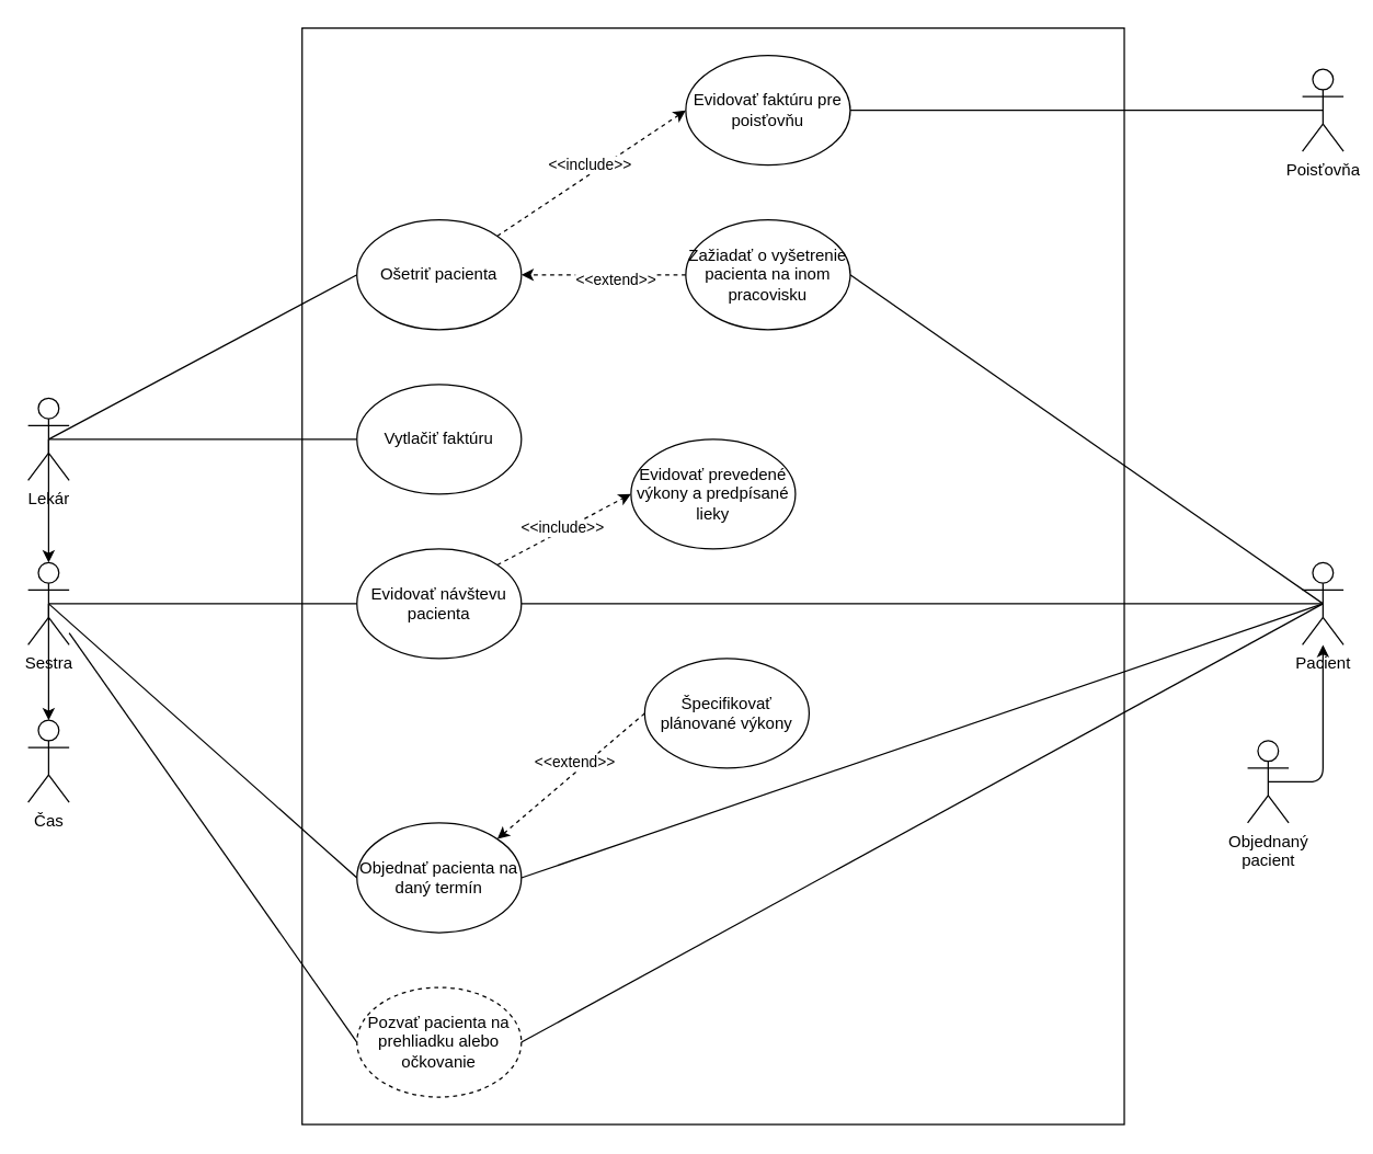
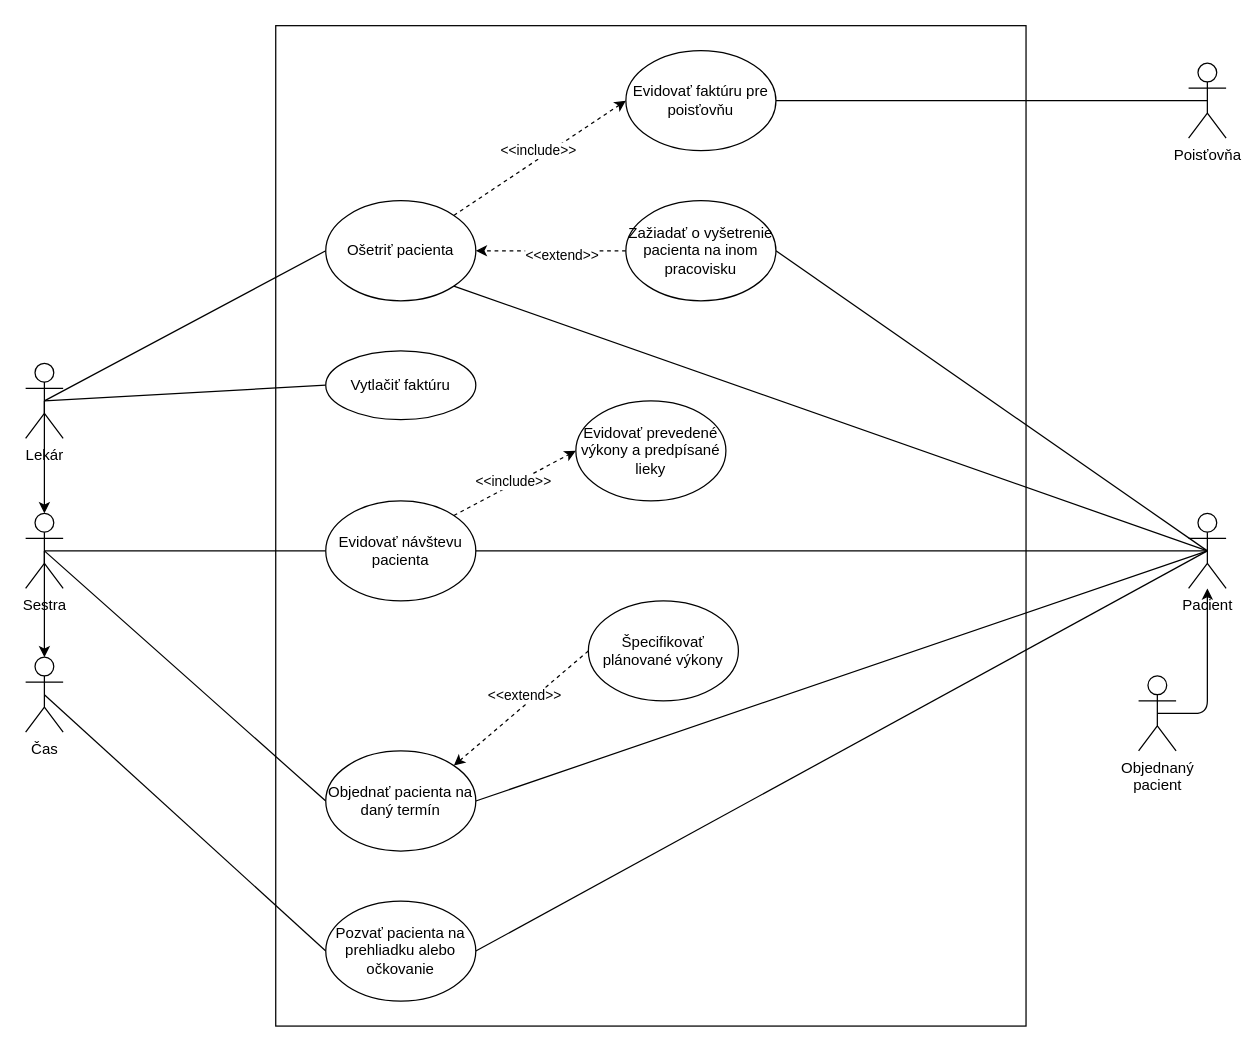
  <mxCell id="0" />
  <mxCell id="1" parent="0" />
  <mxCell id="2" value="" style="rounded=0;whiteSpace=wrap;html=1;" vertex="1" parent="1"><mxGeometry x="220" y="20" width="600" height="800" as="geometry" /></mxCell>
  <mxCell id="3" style="rounded=0;orthogonalLoop=1;jettySize=auto;html=1;exitX=0.5;exitY=0.5;exitDx=0;exitDy=0;exitPerimeter=0;entryX=0;entryY=0.5;entryDx=0;entryDy=0;endArrow=none;endFill=0;" edge="1" parent="1" source="6" target="27"><mxGeometry relative="1" as="geometry" /></mxCell>
  <mxCell id="4" style="edgeStyle=orthogonalEdgeStyle;rounded=1;orthogonalLoop=1;jettySize=auto;html=1;exitX=0.5;exitY=0.5;exitDx=0;exitDy=0;exitPerimeter=0;entryX=0.5;entryY=0;entryDx=0;entryDy=0;entryPerimeter=0;endArrow=classic;endFill=1;strokeWidth=1;" edge="1" parent="1" source="6" target="10"><mxGeometry relative="1" as="geometry" /></mxCell>
  <mxCell id="5" style="edgeStyle=none;rounded=0;orthogonalLoop=1;jettySize=auto;html=1;exitX=0.5;exitY=0.5;exitDx=0;exitDy=0;exitPerimeter=0;entryX=0;entryY=0.5;entryDx=0;entryDy=0;startArrow=none;startFill=0;endArrow=none;endFill=0;strokeWidth=1;" edge="1" parent="1" source="6" target="20"><mxGeometry relative="1" as="geometry" /></mxCell>
  <mxCell id="6" value="Lekár" style="shape=umlActor;verticalLabelPosition=bottom;verticalAlign=top;html=1;outlineConnect=0;" vertex="1" parent="1"><mxGeometry x="20" y="290" width="30" height="60" as="geometry" /></mxCell>
  <mxCell id="7" style="orthogonalLoop=1;jettySize=auto;html=1;exitX=0.5;exitY=0.5;exitDx=0;exitDy=0;exitPerimeter=0;entryX=0;entryY=0.5;entryDx=0;entryDy=0;rounded=1;endArrow=none;endFill=0;" edge="1" parent="1" source="10" target="15"><mxGeometry relative="1" as="geometry" /></mxCell>
  <mxCell id="8" style="rounded=1;orthogonalLoop=1;jettySize=auto;html=1;exitX=0.5;exitY=0.5;exitDx=0;exitDy=0;exitPerimeter=0;entryX=0;entryY=0.5;entryDx=0;entryDy=0;strokeWidth=1;endArrow=none;endFill=0;" edge="1" parent="1" source="10" target="11"><mxGeometry relative="1" as="geometry" /></mxCell>
  <mxCell id="9" style="edgeStyle=none;rounded=0;orthogonalLoop=1;jettySize=auto;html=1;exitX=0.5;exitY=0.5;exitDx=0;exitDy=0;exitPerimeter=0;entryX=0.5;entryY=0;entryDx=0;entryDy=0;entryPerimeter=0;startArrow=none;startFill=0;endArrow=classic;endFill=1;strokeWidth=1;" edge="1" parent="1" source="10" target="30"><mxGeometry relative="1" as="geometry" /></mxCell>
  <mxCell id="10" value="Sestra" style="shape=umlActor;verticalLabelPosition=bottom;verticalAlign=top;html=1;outlineConnect=0;" vertex="1" parent="1"><mxGeometry x="20" y="410" width="30" height="60" as="geometry" /></mxCell>
  <mxCell id="11" value="Objednať pacienta na daný termín" style="ellipse;whiteSpace=wrap;html=1;" vertex="1" parent="1"><mxGeometry x="260" y="600" width="120" height="80" as="geometry" /></mxCell>
  <mxCell id="12" value="Špecifikovať plánované výkony" style="ellipse;whiteSpace=wrap;html=1;" vertex="1" parent="1"><mxGeometry x="470" y="480" width="120" height="80" as="geometry" /></mxCell>
  <mxCell id="13" style="edgeStyle=none;rounded=0;orthogonalLoop=1;jettySize=auto;html=1;exitX=0;exitY=0.5;exitDx=0;exitDy=0;startArrow=none;startFill=0;endArrow=classic;endFill=1;strokeWidth=1;dashed=1;entryX=1;entryY=0;entryDx=0;entryDy=0;" edge="1" parent="1" source="12" target="11"><mxGeometry relative="1" as="geometry" /></mxCell>
  <mxCell id="14" value="&amp;lt;&amp;lt;extend&amp;gt;&amp;gt;" style="edgeLabel;html=1;align=center;verticalAlign=middle;resizable=0;points=[];" vertex="1" connectable="0" parent="13"><mxGeometry x="-0.213" y="-1" relative="1" as="geometry"><mxPoint x="-8.17" as="offset" /></mxGeometry></mxCell>
  <mxCell id="15" value="Evidovať návštevu pacienta" style="ellipse;whiteSpace=wrap;html=1;" vertex="1" parent="1"><mxGeometry x="260" y="400" width="120" height="80" as="geometry" /></mxCell>
  <mxCell id="16" value="Evidovať prevedené výkony a predpísané lieky" style="ellipse;whiteSpace=wrap;html=1;" vertex="1" parent="1"><mxGeometry x="460" y="320" width="120" height="80" as="geometry" /></mxCell>
- <mxCell id="17" style="edgeStyle=none;rounded=0;orthogonalLoop=1;jettySize=auto;html=1;exitX=0;exitY=0.5;exitDx=0;exitDy=0;startArrow=none;startFill=0;endArrow=none;endFill=0;strokeWidth=1;" edge="1" parent="1" source="18" target="10"><mxGeometry relative="1" as="geometry" /></mxCell>
- <mxCell id="18" value="Pozvať pacienta na prehliadku alebo očkovanie" style="ellipse;whiteSpace=wrap;html=1;dashed=1;" vertex="1" parent="1"><mxGeometry x="260" y="720" width="120" height="80" as="geometry" /></mxCell>
+ <mxCell id="17" style="edgeStyle=none;rounded=0;orthogonalLoop=1;jettySize=auto;html=1;exitX=0;exitY=0.5;exitDx=0;exitDy=0;entryX=0.5;entryY=0.5;entryDx=0;entryDy=0;entryPerimeter=0;startArrow=none;startFill=0;endArrow=none;endFill=0;strokeWidth=1;" edge="1" parent="1" source="18" target="30"><mxGeometry relative="1" as="geometry" /></mxCell>
+ <mxCell id="18" value="Pozvať pacienta na prehliadku alebo očkovanie" style="ellipse;whiteSpace=wrap;html=1;" vertex="1" parent="1"><mxGeometry x="260" y="720" width="120" height="80" as="geometry" /></mxCell>
  <mxCell id="19" value="Evidovať faktúru pre poisťovňu" style="ellipse;whiteSpace=wrap;html=1;" vertex="1" parent="1"><mxGeometry x="500" y="40" width="120" height="80" as="geometry" /></mxCell>
- <mxCell id="20" value="Vytlačiť faktúru" style="ellipse;whiteSpace=wrap;html=1;" vertex="1" parent="1"><mxGeometry x="260" y="280" width="120" height="80" as="geometry" /></mxCell>
+ <mxCell id="20" value="Vytlačiť faktúru" style="ellipse;whiteSpace=wrap;html=1;" vertex="1" parent="1"><mxGeometry x="260" y="280" width="120" height="55" as="geometry" /></mxCell>
  <mxCell id="21" style="rounded=1;orthogonalLoop=1;jettySize=auto;html=1;exitX=0;exitY=0.5;exitDx=0;exitDy=0;entryX=1;entryY=0.5;entryDx=0;entryDy=0;dashed=1;endArrow=classic;endFill=1;strokeWidth=1;" edge="1" parent="1" source="24" target="27"><mxGeometry relative="1" as="geometry" /></mxCell>
  <mxCell id="22" value="&amp;lt;&amp;lt;extend&amp;gt;&amp;gt;" style="edgeLabel;html=1;align=center;verticalAlign=middle;resizable=0;points=[];" vertex="1" connectable="0" parent="21"><mxGeometry x="-0.141" y="3" relative="1" as="geometry"><mxPoint as="offset" /></mxGeometry></mxCell>
  <mxCell id="23" style="edgeStyle=none;rounded=0;orthogonalLoop=1;jettySize=auto;html=1;exitX=1;exitY=0.5;exitDx=0;exitDy=0;entryX=0.5;entryY=0.5;entryDx=0;entryDy=0;entryPerimeter=0;startArrow=none;startFill=0;endArrow=none;endFill=0;strokeWidth=1;" edge="1" parent="1" source="24" target="37"><mxGeometry relative="1" as="geometry" /></mxCell>
  <mxCell id="24" value="Zažiadať o vyšetrenie pacienta na inom pracovisku" style="ellipse;whiteSpace=wrap;html=1;" vertex="1" parent="1"><mxGeometry x="500" y="160" width="120" height="80" as="geometry" /></mxCell>
  <mxCell id="25" style="rounded=1;orthogonalLoop=1;jettySize=auto;html=1;exitX=1;exitY=0;exitDx=0;exitDy=0;entryX=0;entryY=0.5;entryDx=0;entryDy=0;startArrow=none;startFill=0;endArrow=classic;endFill=1;strokeWidth=1;dashed=1;" edge="1" parent="1" source="27" target="19"><mxGeometry relative="1" as="geometry" /></mxCell>
  <mxCell id="26" value="&amp;lt;&amp;lt;include&amp;gt;&amp;gt;" style="edgeLabel;html=1;align=center;verticalAlign=middle;resizable=0;points=[];" vertex="1" connectable="0" parent="25"><mxGeometry x="0.26" relative="1" as="geometry"><mxPoint x="-18.96" y="5.97" as="offset" /></mxGeometry></mxCell>
  <mxCell id="27" value="Ošetriť pacienta" style="ellipse;whiteSpace=wrap;html=1;" vertex="1" parent="1"><mxGeometry x="260" y="160" width="120" height="80" as="geometry" /></mxCell>
  <mxCell id="28" value="" style="endArrow=classic;dashed=1;html=1;exitX=1;exitY=0;exitDx=0;exitDy=0;endFill=1;entryX=0;entryY=0.5;entryDx=0;entryDy=0;" edge="1" parent="1" source="15" target="16"><mxGeometry width="50" height="50" relative="1" as="geometry"><mxPoint x="560" y="530" as="sourcePoint" /><mxPoint x="460" y="470" as="targetPoint" /></mxGeometry></mxCell>
  <mxCell id="29" value="&amp;lt;&amp;lt;include&amp;gt;&amp;gt;" style="edgeLabel;html=1;align=center;verticalAlign=middle;resizable=0;points=[];" vertex="1" connectable="0" parent="28"><mxGeometry x="0.266" y="2" relative="1" as="geometry"><mxPoint x="-13.34" y="7.83" as="offset" /></mxGeometry></mxCell>
  <mxCell id="30" value="Čas&lt;br&gt;" style="shape=umlActor;verticalLabelPosition=bottom;verticalAlign=top;html=1;outlineConnect=0;" vertex="1" parent="1"><mxGeometry x="20" y="525" width="30" height="60" as="geometry" /></mxCell>
  <mxCell id="31" style="edgeStyle=orthogonalEdgeStyle;rounded=1;orthogonalLoop=1;jettySize=auto;html=1;exitX=0.5;exitY=0.5;exitDx=0;exitDy=0;exitPerimeter=0;startArrow=none;startFill=0;endArrow=classic;endFill=1;strokeWidth=1;" edge="1" parent="1" source="32" target="37"><mxGeometry relative="1" as="geometry" /></mxCell>
  <mxCell id="32" value="Objednaný&lt;br&gt;pacient" style="shape=umlActor;verticalLabelPosition=bottom;verticalAlign=top;html=1;outlineConnect=0;" vertex="1" parent="1"><mxGeometry x="910" y="540" width="30" height="60" as="geometry" /></mxCell>
+ <mxCell id="33" style="edgeStyle=none;rounded=0;orthogonalLoop=1;jettySize=auto;html=1;exitX=0.5;exitY=0.5;exitDx=0;exitDy=0;exitPerimeter=0;entryX=1;entryY=1;entryDx=0;entryDy=0;startArrow=none;startFill=0;endArrow=none;endFill=0;strokeWidth=1;" edge="1" parent="1" source="37" target="27"><mxGeometry relative="1" as="geometry" /></mxCell>
  <mxCell id="34" style="edgeStyle=none;rounded=0;orthogonalLoop=1;jettySize=auto;html=1;exitX=0.5;exitY=0.5;exitDx=0;exitDy=0;exitPerimeter=0;entryX=1;entryY=0.5;entryDx=0;entryDy=0;startArrow=none;startFill=0;endArrow=none;endFill=0;strokeWidth=1;" edge="1" parent="1" source="37" target="15"><mxGeometry relative="1" as="geometry" /></mxCell>
  <mxCell id="35" style="edgeStyle=none;rounded=0;orthogonalLoop=1;jettySize=auto;html=1;exitX=0.5;exitY=0.5;exitDx=0;exitDy=0;exitPerimeter=0;entryX=1;entryY=0.5;entryDx=0;entryDy=0;startArrow=none;startFill=0;endArrow=none;endFill=0;strokeWidth=1;" edge="1" parent="1" source="37" target="11"><mxGeometry relative="1" as="geometry" /></mxCell>
  <mxCell id="36" style="edgeStyle=none;rounded=0;orthogonalLoop=1;jettySize=auto;html=1;exitX=0.5;exitY=0.5;exitDx=0;exitDy=0;exitPerimeter=0;entryX=1;entryY=0.5;entryDx=0;entryDy=0;startArrow=none;startFill=0;endArrow=none;endFill=0;strokeWidth=1;" edge="1" parent="1" source="37" target="18"><mxGeometry relative="1" as="geometry" /></mxCell>
  <mxCell id="37" value="Pacient" style="shape=umlActor;verticalLabelPosition=bottom;verticalAlign=top;html=1;outlineConnect=0;" vertex="1" parent="1"><mxGeometry x="950" y="410" width="30" height="60" as="geometry" /></mxCell>
  <mxCell id="38" style="edgeStyle=none;rounded=0;orthogonalLoop=1;jettySize=auto;html=1;exitX=0.5;exitY=0.5;exitDx=0;exitDy=0;exitPerimeter=0;entryX=1;entryY=0.5;entryDx=0;entryDy=0;startArrow=none;startFill=0;endArrow=none;endFill=0;strokeWidth=1;" edge="1" parent="1" source="39" target="19"><mxGeometry relative="1" as="geometry" /></mxCell>
  <mxCell id="39" value="Poisťovňa" style="shape=umlActor;verticalLabelPosition=bottom;verticalAlign=top;html=1;outlineConnect=0;" vertex="1" parent="1"><mxGeometry x="950" y="50" width="30" height="60" as="geometry" /></mxCell>
